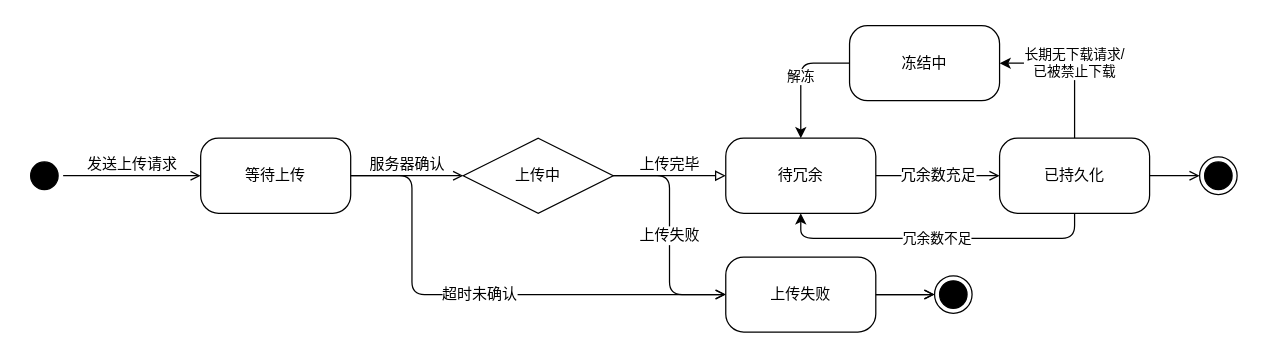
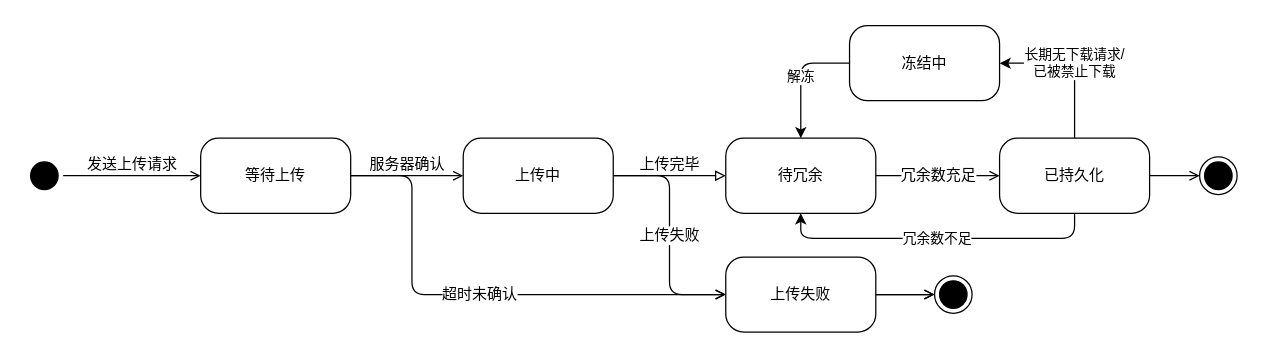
  <mxCell id="0" />
  <mxCell id="1" parent="0" />
  <mxCell id="2" value="" style="ellipse;html=1;shape=startState;fillColor=#000000;strokeColor=#000000;rounded=1;shadow=0;comic=0;labelBackgroundColor=none;fontFamily=Verdana;fontSize=12;fontColor=#000000;align=center;direction=south;" parent="1" vertex="1"><mxGeometry x="20" y="125" width="30" height="30" as="geometry" /></mxCell>
  <mxCell id="3" value="发送上传请求" style="edgeStyle=orthogonalEdgeStyle;html=1;labelBackgroundColor=none;endArrow=open;endSize=6;strokeColor=#000000;fontFamily=Verdana;fontSize=12;align=center;entryX=0;entryY=0.5;entryDx=0;entryDy=0;horizontal=1;labelPosition=center;verticalLabelPosition=top;verticalAlign=bottom;" parent="1" source="2" target="10" edge="1"><mxGeometry relative="1" as="geometry"><mxPoint x="130" y="140" as="targetPoint" /></mxGeometry></mxCell>
  <mxCell id="4" value="" style="ellipse;html=1;shape=endState;fillColor=#000000;strokeColor=#000000;" parent="1" vertex="1"><mxGeometry x="959" y="125" width="30" height="30" as="geometry" /></mxCell>
  <mxCell id="5" style="edgeStyle=orthogonalEdgeStyle;rounded=1;orthogonalLoop=1;jettySize=auto;html=1;entryX=0;entryY=0.5;entryDx=0;entryDy=0;strokeColor=#000000;fontSize=12;endArrow=open;endFill=0;endSize=6;" parent="1" source="8" target="4" edge="1"><mxGeometry relative="1" as="geometry" /></mxCell>
  <mxCell id="6" value="冗余数不足" style="rounded=1;orthogonalLoop=1;jettySize=auto;html=1;entryX=0.5;entryY=1;entryDx=0;entryDy=0;edgeStyle=orthogonalEdgeStyle;" edge="1" parent="1" source="8" target="15"><mxGeometry relative="1" as="geometry"><Array as="points"><mxPoint x="859" y="190" /><mxPoint x="640" y="190" /></Array></mxGeometry></mxCell>
  <mxCell id="7" value="长期无下载请求/&lt;br&gt;已被禁止下载" style="edgeStyle=orthogonalEdgeStyle;rounded=1;orthogonalLoop=1;jettySize=auto;html=1;entryX=1;entryY=0.5;entryDx=0;entryDy=0;" edge="1" parent="1" source="8" target="22"><mxGeometry relative="1" as="geometry" /></mxCell>
  <mxCell id="8" value="已持久化" style="rounded=1;whiteSpace=wrap;html=1;arcSize=24;fillColor=default;strokeColor=#000000;shadow=0;comic=0;labelBackgroundColor=none;fontFamily=Verdana;fontSize=12;fontColor=#000000;align=center;" parent="1" vertex="1"><mxGeometry x="799" y="110" width="120" height="60" as="geometry" /></mxCell>
  <mxCell id="9" value="服务器确认" style="edgeStyle=orthogonalEdgeStyle;rounded=1;orthogonalLoop=1;jettySize=auto;html=1;entryX=0;entryY=0.5;entryDx=0;entryDy=0;strokeColor=#000000;endArrow=open;endFill=0;fontSize=12;labelPosition=center;verticalLabelPosition=top;align=center;verticalAlign=bottom;" parent="1" source="10" target="13" edge="1"><mxGeometry relative="1" as="geometry" /></mxCell>
  <mxCell id="10" value="等待上传" style="rounded=1;whiteSpace=wrap;html=1;arcSize=24;fillColor=default;strokeColor=#000000;shadow=0;comic=0;labelBackgroundColor=none;fontFamily=Verdana;fontSize=12;fontColor=#000000;align=center;" parent="1" vertex="1"><mxGeometry x="160" y="110" width="120" height="60" as="geometry" /></mxCell>
  <mxCell id="11" value="上传完毕" style="edgeStyle=orthogonalEdgeStyle;rounded=1;orthogonalLoop=1;jettySize=auto;html=1;entryX=0;entryY=0.5;entryDx=0;entryDy=0;strokeColor=#000000;fontSize=12;endArrow=block;endFill=0;endSize=6;labelPosition=center;verticalLabelPosition=top;align=center;verticalAlign=bottom;" parent="1" source="13" target="15" edge="1"><mxGeometry relative="1" as="geometry" /></mxCell>
  <mxCell id="12" value="上传失败" style="edgeStyle=orthogonalEdgeStyle;rounded=1;orthogonalLoop=1;jettySize=auto;html=1;entryX=0;entryY=0.5;entryDx=0;entryDy=0;strokeColor=#000000;fontSize=12;endArrow=open;endFill=0;endSize=6;" parent="1" source="13" target="17" edge="1"><mxGeometry relative="1" as="geometry" /></mxCell>
- <mxCell id="13" value="上传中" style="rhombus;whiteSpace=wrap;html=1;arcSize=24;fillColor=default;strokeColor=#000000;shadow=0;comic=0;labelBackgroundColor=none;fontFamily=Verdana;fontSize=12;fontColor=#000000;align=center;" parent="1" vertex="1"><mxGeometry x="370" y="110" width="120" height="60" as="geometry" /></mxCell>
+ <mxCell id="13" value="上传中" style="rounded=1;whiteSpace=wrap;html=1;arcSize=24;fillColor=default;strokeColor=#000000;shadow=0;comic=0;labelBackgroundColor=none;fontFamily=Verdana;fontSize=12;fontColor=#000000;align=center;" parent="1" vertex="1"><mxGeometry x="370" y="110" width="120" height="60" as="geometry" /></mxCell>
  <mxCell id="14" value="冗余数充足" style="edgeStyle=orthogonalEdgeStyle;rounded=1;orthogonalLoop=1;jettySize=auto;html=1;strokeColor=#000000;fontSize=12;endArrow=open;endFill=0;endSize=6;" parent="1" source="15" target="8" edge="1"><mxGeometry relative="1" as="geometry" /></mxCell>
  <mxCell id="15" value="待冗余" style="rounded=1;whiteSpace=wrap;html=1;arcSize=24;fillColor=default;strokeColor=#000000;shadow=0;comic=0;labelBackgroundColor=none;fontFamily=Verdana;fontSize=12;fontColor=#000000;align=center;" parent="1" vertex="1"><mxGeometry x="580" y="110" width="120" height="60" as="geometry" /></mxCell>
  <mxCell id="16" style="edgeStyle=orthogonalEdgeStyle;rounded=1;orthogonalLoop=1;jettySize=auto;html=1;entryX=0;entryY=0.5;entryDx=0;entryDy=0;strokeColor=#000000;fontSize=12;endArrow=open;endFill=0;endSize=6;" parent="1" source="17" target="18" edge="1"><mxGeometry relative="1" as="geometry" /></mxCell>
  <mxCell id="17" value="上传失败" style="rounded=1;whiteSpace=wrap;html=1;arcSize=24;fillColor=default;strokeColor=#000000;shadow=0;comic=0;labelBackgroundColor=none;fontFamily=Verdana;fontSize=12;fontColor=#000000;align=center;" parent="1" vertex="1"><mxGeometry x="580" y="205" width="120" height="60" as="geometry" /></mxCell>
  <mxCell id="18" value="" style="ellipse;html=1;shape=endState;fillColor=#000000;strokeColor=#000000;" parent="1" vertex="1"><mxGeometry x="747" y="220" width="30" height="30" as="geometry" /></mxCell>
  <mxCell id="19" value="超时未确认" style="edgeStyle=orthogonalEdgeStyle;rounded=1;orthogonalLoop=1;jettySize=auto;html=1;strokeColor=#000000;fontSize=12;endArrow=open;endFill=0;endSize=6;exitX=1;exitY=0.5;exitDx=0;exitDy=0;entryX=0;entryY=0.5;entryDx=0;entryDy=0;" edge="1" parent="1" source="10" target="17"><mxGeometry relative="1" as="geometry"><mxPoint x="500" y="150" as="sourcePoint" /><mxPoint x="370" y="235" as="targetPoint" /><Array as="points"><mxPoint x="329" y="140" /><mxPoint x="329" y="235" /></Array></mxGeometry></mxCell>
  <mxCell id="20" style="edgeStyle=orthogonalEdgeStyle;rounded=1;orthogonalLoop=1;jettySize=auto;html=1;entryX=0;entryY=0.5;entryDx=0;entryDy=0;strokeColor=#000000;fontSize=12;endArrow=open;endFill=0;endSize=6;" edge="1" parent="1" source="17" target="18"><mxGeometry relative="1" as="geometry"><mxPoint x="700" y="235" as="sourcePoint" /><mxPoint x="747" y="235" as="targetPoint" /><Array as="points"><mxPoint x="689" y="235" /></Array></mxGeometry></mxCell>
  <mxCell id="21" value="解冻" style="edgeStyle=orthogonalEdgeStyle;rounded=1;orthogonalLoop=1;jettySize=auto;html=1;" edge="1" parent="1" source="22" target="15"><mxGeometry relative="1" as="geometry"><Array as="points"><mxPoint x="640" y="50" /></Array></mxGeometry></mxCell>
  <mxCell id="22" value="冻结中" style="rounded=1;whiteSpace=wrap;html=1;arcSize=24;fillColor=default;strokeColor=#000000;shadow=0;comic=0;labelBackgroundColor=none;fontFamily=Verdana;fontSize=12;fontColor=#000000;align=center;" vertex="1" parent="1"><mxGeometry x="679" y="20" width="120" height="60" as="geometry" /></mxCell>
